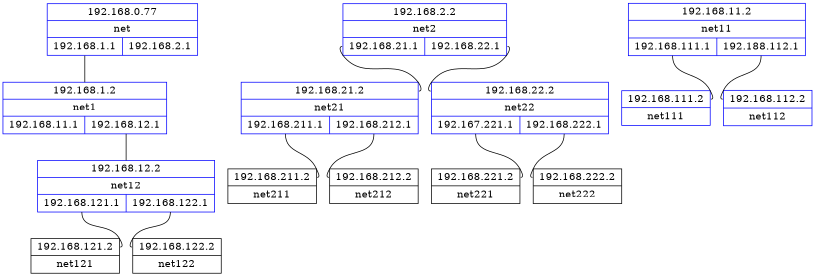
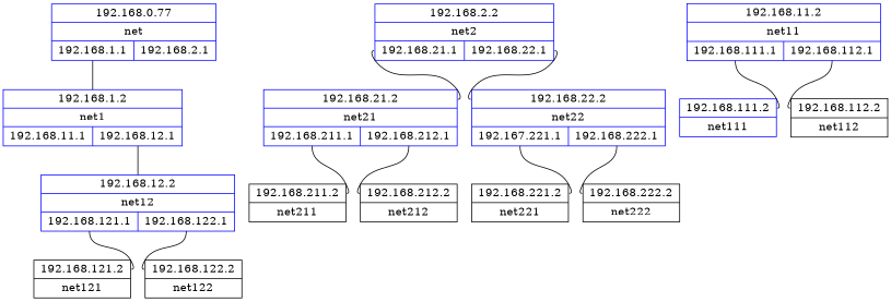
  digraph {
    node [color=blue shape=record]
    edge [dir=none headport=up tailport=d1]
    n1 [label="{ <up> 192.168.0.77|net|{<d1> 192.168.1.1|<d2> 192.168.2.1}}"]
    n2 [label="{ <up> 192.168.1.2|net1|{<d1> 192.168.11.1|<d2> 192.168.12.1}}"]
    n3 [label="{ <up> 192.168.12.2|net12|{<d1> 192.168.121.1|<d2> 192.168.122.1}}"]
    n4 [label="{ <up> 192.168.2.2|net2|{<d1> 192.168.21.1|<d2> 192.168.22.1}}"]
    n5 [label="{ <up> 192.168.21.2|net21|{<d1> 192.168.211.1|<d2> 192.168.212.1}}"]
    n6 [label="{ <up> 192.168.22.2|net22|{<d1> 192.167.221.1|<d2> 192.168.222.1}}"]
-   n7 [label="{ <up> 192.168.11.2|net11|{<d1> 192.168.111.1|<d2> 192.188.112.1}}"]
+   n7 [label="{ <up> 192.168.11.2|net11|{<d1> 192.168.111.1|<d2> 192.168.112.1}}"]
    n8 [label="{ <up> 192.168.111.2|net111}"]
-   n9 [label="{ <up> 192.168.112.2|net112}"]
+   n9 [color=black label="{ <up> 192.168.112.2|net112}"]
    n10 [color=black label="{ <up> 192.168.121.2|net121}"]
    n11 [color=black label="{ <up> 192.168.122.2|net122}"]
    n12 [color=black label="{ <up> 192.168.211.2|net211}"]
    n13 [color=black label="{ <up> 192.168.212.2|net212}"]
    n14 [color=black label="{ <up> 192.168.221.2|net221}"]
    n15 [color=black label="{ <up> 192.168.222.2|net222}"]
    n1 -> n2
    n2 -> n3 [tailport=d2]
    n3 -> n10
    n3 -> n11 [tailport=d2]
    n4 -> n5
    n4 -> n6 [tailport=d2]
    n5 -> n12
    n5 -> n13 [tailport=d2]
    n6 -> n14
    n6 -> n15 [tailport=d2]
    n7 -> n8
    n7 -> n9 [tailport=d2]
  }
